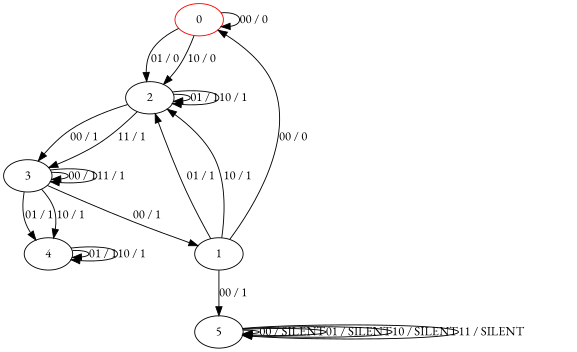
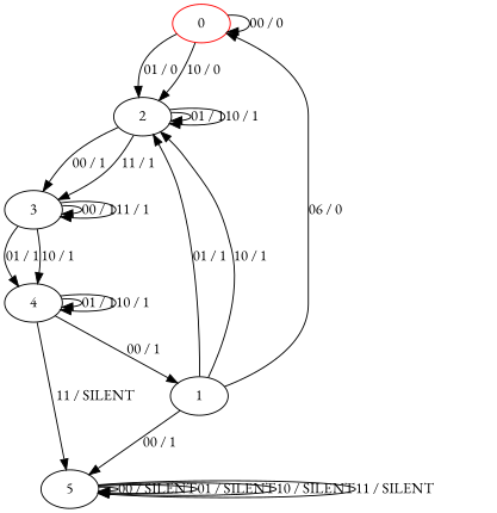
  digraph {
    fontname="EB Garamond"
    node [fontname="EB Garamond"]
    edge [fontname="EB Garamond"]
    0 [color=red]
    2
    3
    5
    1
    4
    0 -> 0 [label="00 / 0"]
    0 -> 2 [label="01 / 0"]
    0 -> 2 [label="10 / 0"]
    2 -> 2 [label="01 / 1"]
    2 -> 2 [label="10 / 1"]
    2 -> 3 [label="00 / 1"]
    2 -> 3 [label="11 / 1"]
    3 -> 3 [label="00 / 1"]
    3 -> 3 [label="11 / 1"]
    3 -> 4 [label="01 / 1"]
    3 -> 4 [label="10 / 1"]
    5 -> 5 [label="00 / SILENT"]
    5 -> 5 [label="01 / SILENT"]
    5 -> 5 [label="10 / SILENT"]
    5 -> 5 [label="11 / SILENT"]
-   1 -> 0 [label="00 / 0"]
+   1 -> 0 [label="06 / 0"]
    1 -> 2 [label="01 / 1"]
    1 -> 2 [label="10 / 1"]
    1 -> 5 [label="00 / 1"]
-   3 -> 1 [label="00 / 1"]
+   4 -> 5 [label="11 / SILENT"]
+   4 -> 1 [label="00 / 1"]
    4 -> 4 [label="01 / 1"]
    4 -> 4 [label="10 / 1"]
  }
